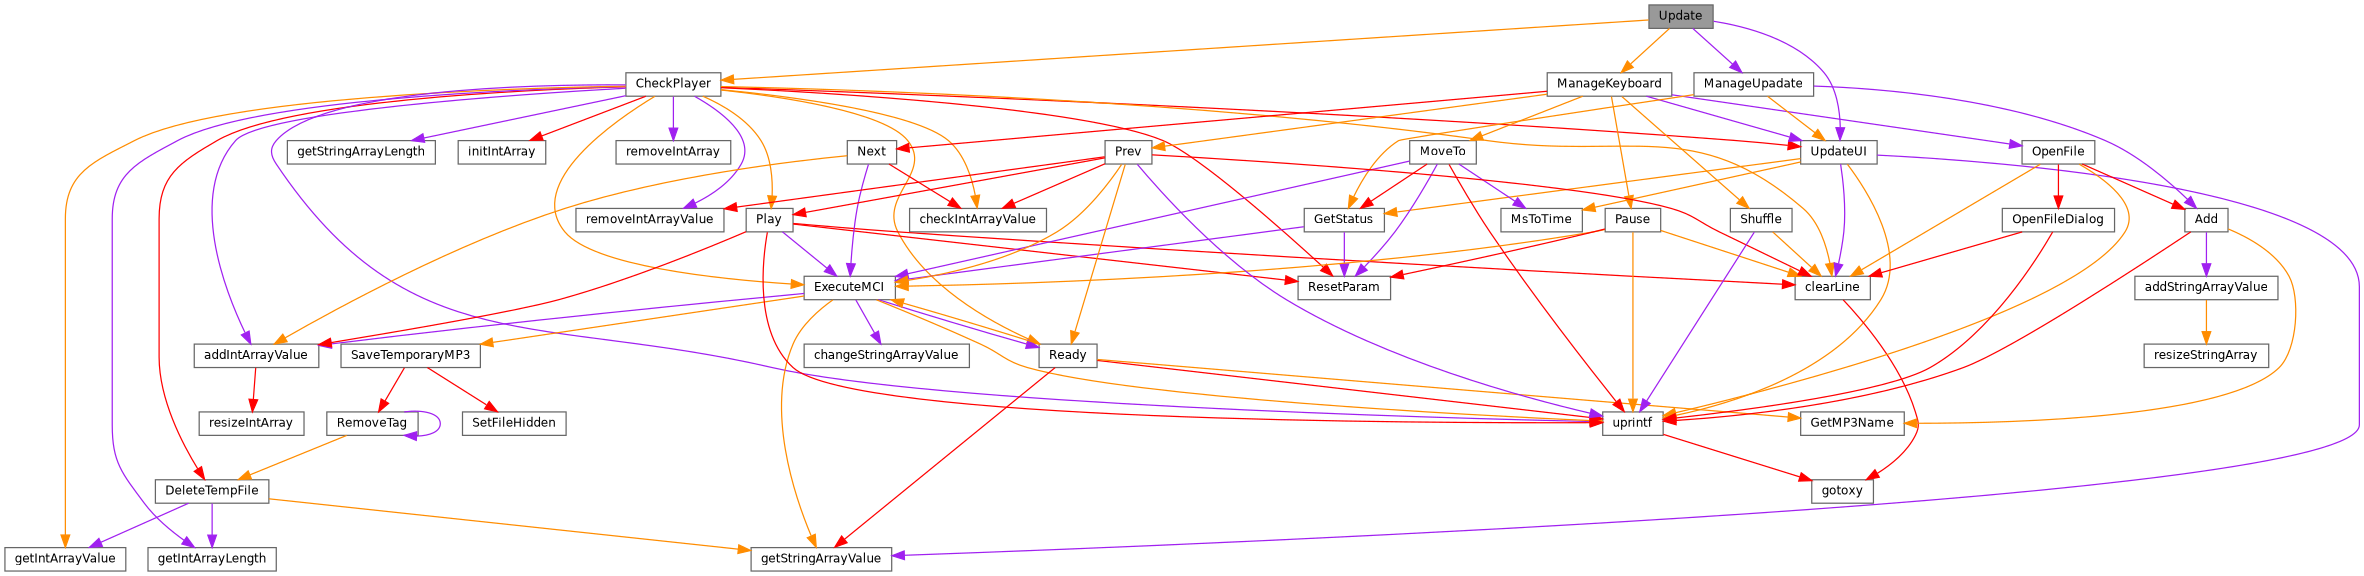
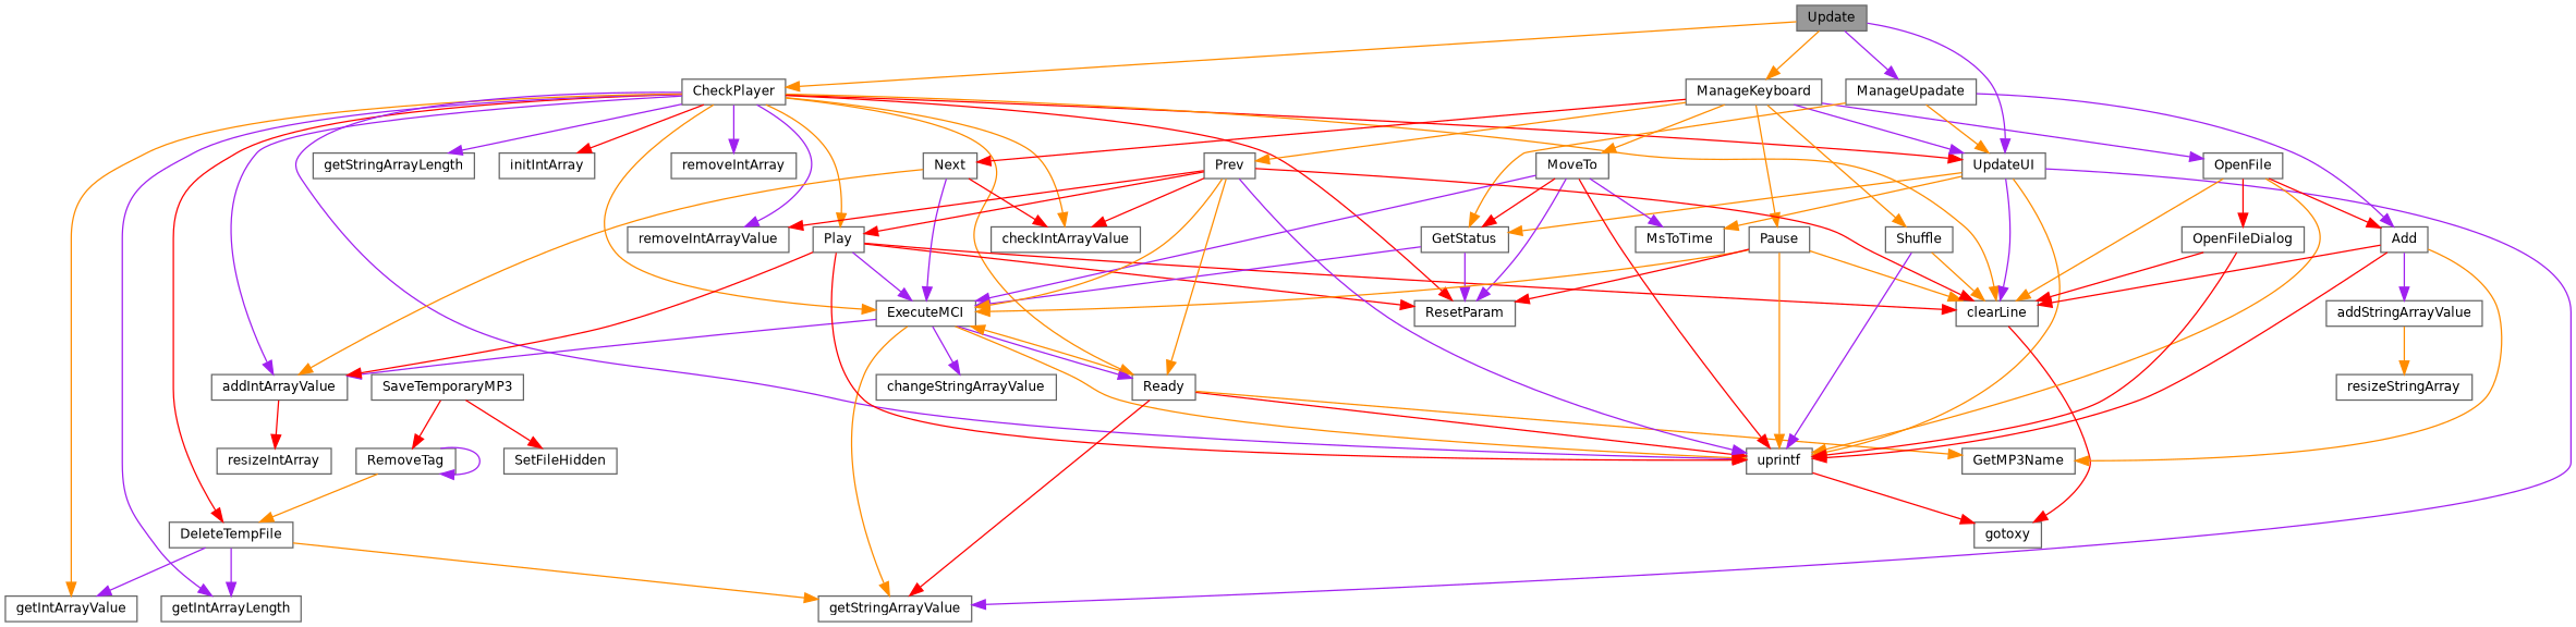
  digraph {
    rankdir=TB
    node [color=grey40 fillcolor=white fontname=Helvetica fontsize=10 shape=box style=filled]
    edge [color=darkorange fontname=Helvetica fontsize=10 labelfontname=Helvetica labelfontsize=10 style=solid]
    n1 [color=gray40 fillcolor=grey60 fontcolor=black height=0.2 label=Update width=0.4]
    n2 [height=0.2 label=CheckPlayer width=0.4]
    n3 [height=0.2 label=UpdateUI width=0.4]
    n4 [height=0.2 label=ManageKeyboard width=0.4]
    n5 [height=0.2 label=ManageUpadate width=0.4]
    n6 [height=0.2 label=addIntArrayValue width=0.4]
    n7 [height=0.2 label=checkIntArrayValue width=0.4]
    n8 [height=0.2 label=clearLine width=0.4]
    n9 [height=0.2 label=DeleteTempFile width=0.4]
    n10 [height=0.2 label=getIntArrayLength width=0.4]
    n11 [height=0.2 label=getIntArrayValue width=0.4]
    n12 [height=0.2 label=ExecuteMCI width=0.4]
    n13 [height=0.2 label=Ready width=0.4]
    n14 [height=0.2 label=uprintf width=0.4]
    n15 [height=0.2 label=getStringArrayLength width=0.4]
    n16 [height=0.2 label=initIntArray width=0.4]
    n17 [height=0.2 label=Play width=0.4]
    n18 [height=0.2 label=ResetParam width=0.4]
    n19 [height=0.2 label=removeIntArray width=0.4]
    n20 [height=0.2 label=removeIntArrayValue width=0.4]
    n21 [height=0.2 label=getStringArrayValue width=0.4]
    n22 [height=0.2 label=GetStatus width=0.4]
    n23 [height=0.2 label=MsToTime width=0.4]
    n24 [height=0.2 label=MoveTo width=0.4]
    n25 [height=0.2 label=Next width=0.4]
    n26 [height=0.2 label=OpenFile width=0.4]
    n27 [height=0.2 label=Pause width=0.4]
    n28 [height=0.2 label=Prev width=0.4]
    n29 [height=0.2 label=Shuffle width=0.4]
    n30 [height=0.2 label=Add width=0.4]
    n31 [height=0.2 label=resizeIntArray width=0.4]
    n32 [height=0.2 label=gotoxy width=0.4]
    n33 [height=0.2 label=changeStringArrayValue width=0.4]
    n34 [height=0.2 label=SaveTemporaryMP3 width=0.4]
    n35 [height=0.2 label=GetMP3Name width=0.4]
    n36 [height=0.2 label=RemoveTag width=0.4]
    n37 [height=0.2 label=SetFileHidden width=0.4]
    n38 [height=0.2 label=OpenFileDialog width=0.4]
    n39 [height=0.2 label=addStringArrayValue width=0.4]
    n40 [height=0.2 label=resizeStringArray width=0.4]
    n1 -> n2
    n1 -> n3 [color=purple]
    n1 -> n4
    n1 -> n5 [color=purple]
    n2 -> n3 [color=red]
    n2 -> n6 [color=purple]
    n2 -> n7
    n2 -> n8
    n2 -> n9 [color=red]
    n2 -> n10 [color=purple]
    n2 -> n11
    n2 -> n12
    n2 -> n13
    n2 -> n14 [color=purple]
    n2 -> n15 [color=purple]
    n2 -> n16 [color=red]
    n2 -> n17
    n2 -> n18 [color=red]
    n2 -> n19 [color=purple]
    n2 -> n20 [color=purple]
    n3 -> n8 [color=purple]
    n3 -> n14
    n3 -> n21 [color=purple]
    n3 -> n22
    n3 -> n23
    n4 -> n3 [color=purple]
    n4 -> n24
    n4 -> n25 [color=red]
    n4 -> n26 [color=purple]
    n4 -> n27
    n4 -> n28
    n4 -> n29
    n5 -> n3
    n5 -> n22
    n5 -> n30 [color=purple]
    n6 -> n31 [color=red]
    n8 -> n32 [color=red]
    n9 -> n10 [color=purple]
    n9 -> n11 [color=purple]
    n9 -> n21
    n12 -> n6 [color=purple]
    n12 -> n13 [color=purple]
    n12 -> n14
    n12 -> n21
    n12 -> n33 [color=purple]
-   n12 -> n34
    n13 -> n12
    n13 -> n14 [color=red]
    n13 -> n21 [color=red]
    n13 -> n35
    n14 -> n32 [color=red]
    n17 -> n6 [color=red]
    n17 -> n8 [color=red]
    n17 -> n12 [color=purple]
    n17 -> n14 [color=red]
    n17 -> n18 [color=red]
    n22 -> n12 [color=purple]
    n22 -> n18 [color=purple]
    n24 -> n12 [color=purple]
    n24 -> n14 [color=red]
    n24 -> n18 [color=purple]
    n24 -> n22 [color=red]
    n24 -> n23 [color=purple]
    n25 -> n6
    n25 -> n7 [color=red]
    n25 -> n12 [color=purple]
    n26 -> n8
    n26 -> n14
    n26 -> n30 [color=red]
    n26 -> n38 [color=red]
    n27 -> n8
    n27 -> n12
    n27 -> n14
    n27 -> n18 [color=red]
    n28 -> n7 [color=red]
    n28 -> n8 [color=red]
    n28 -> n12
    n28 -> n13
    n28 -> n14 [color=purple]
    n28 -> n17 [color=red]
    n28 -> n20 [color=red]
    n29 -> n8
    n29 -> n14 [color=purple]
+   n30 -> n8 [color=red]
    n30 -> n14 [color=red]
    n30 -> n35
    n30 -> n39 [color=purple]
    n34 -> n36 [color=red]
    n34 -> n37 [color=red]
    n36 -> n9
    n36 -> n36 [color=purple]
    n38 -> n8 [color=red]
    n38 -> n14 [color=red]
    n39 -> n40
  }
